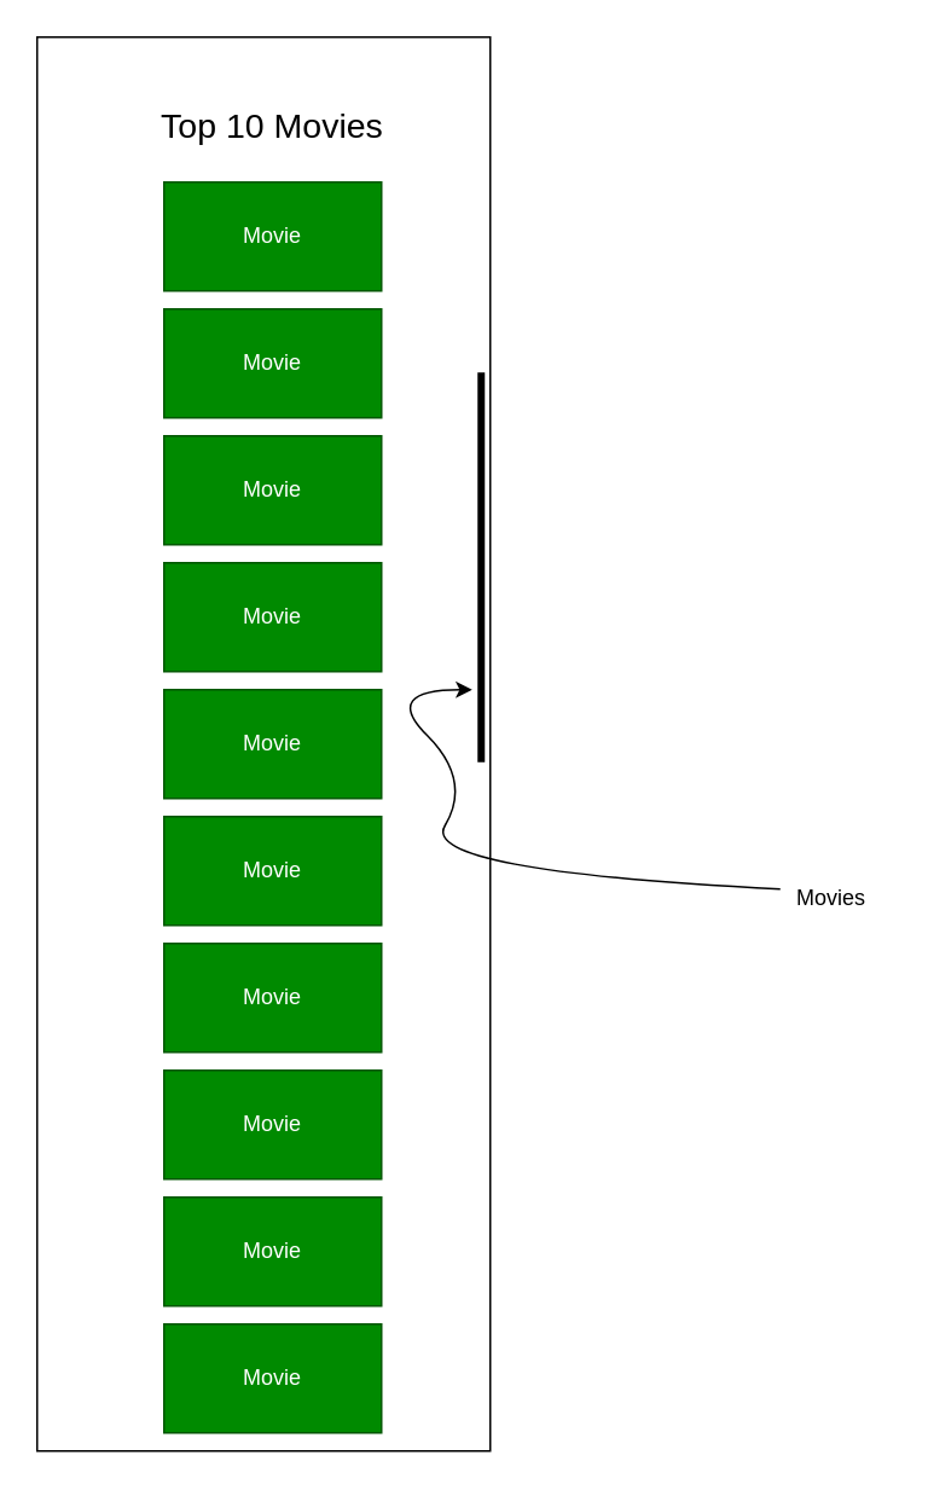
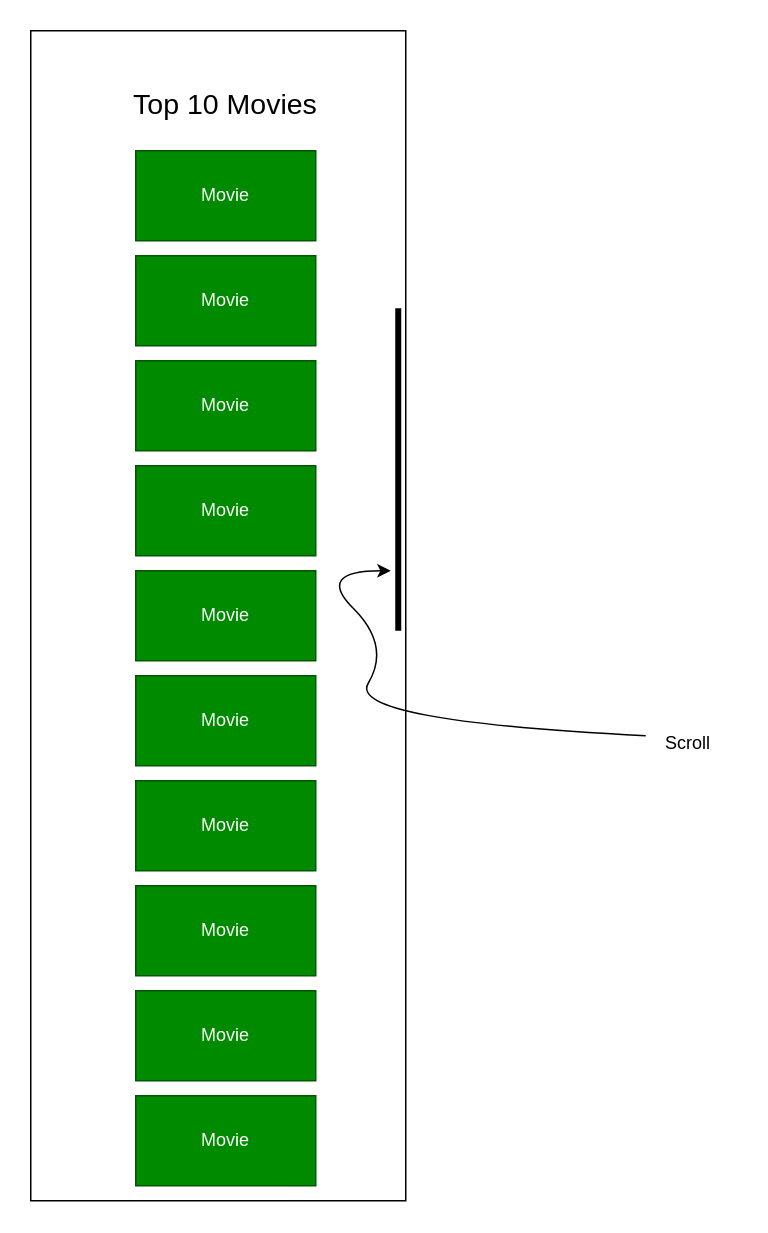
  <mxCell id="0" />
  <mxCell id="1" parent="0" />
  <mxCell id="2" value="" style="rounded=0;whiteSpace=wrap;html=1;" vertex="1" parent="1"><mxGeometry x="20" y="20" width="250" height="780" as="geometry" /></mxCell>
  <mxCell id="3" value="" style="line;strokeWidth=4;direction=south;html=1;perimeter=backbonePerimeter;points=[];outlineConnect=0;" vertex="1" parent="1"><mxGeometry x="260" y="205" width="10" height="215" as="geometry" /></mxCell>
  <mxCell id="4" value="Movie" style="rounded=0;whiteSpace=wrap;html=1;fillColor=#008a00;fontColor=#ffffff;strokeColor=#005700;" vertex="1" parent="1"><mxGeometry x="90" y="100" width="120" height="60" as="geometry" /></mxCell>
  <mxCell id="5" value="Movie" style="rounded=0;whiteSpace=wrap;html=1;fillColor=#008a00;fontColor=#ffffff;strokeColor=#005700;" vertex="1" parent="1"><mxGeometry x="90" y="170" width="120" height="60" as="geometry" /></mxCell>
  <mxCell id="6" value="Movie" style="rounded=0;whiteSpace=wrap;html=1;fillColor=#008a00;fontColor=#ffffff;strokeColor=#005700;" vertex="1" parent="1"><mxGeometry x="90" y="240" width="120" height="60" as="geometry" /></mxCell>
  <mxCell id="7" value="Movie" style="rounded=0;whiteSpace=wrap;html=1;fillColor=#008a00;fontColor=#ffffff;strokeColor=#005700;" vertex="1" parent="1"><mxGeometry x="90" y="310" width="120" height="60" as="geometry" /></mxCell>
  <mxCell id="8" value="Movie" style="rounded=0;whiteSpace=wrap;html=1;fillColor=#008a00;fontColor=#ffffff;strokeColor=#005700;" vertex="1" parent="1"><mxGeometry x="90" y="380" width="120" height="60" as="geometry" /></mxCell>
  <mxCell id="9" value="Movie" style="rounded=0;whiteSpace=wrap;html=1;fillColor=#008a00;fontColor=#ffffff;strokeColor=#005700;" vertex="1" parent="1"><mxGeometry x="90" y="450" width="120" height="60" as="geometry" /></mxCell>
  <mxCell id="10" value="&lt;font style=&quot;font-size: 19px;&quot;&gt;Top 10 Movies&lt;/font&gt;" style="text;html=1;strokeColor=none;fillColor=none;align=center;verticalAlign=middle;whiteSpace=wrap;rounded=0;" vertex="1" parent="1"><mxGeometry x="80" y="55" width="140" height="30" as="geometry" /></mxCell>
  <mxCell id="11" value="Movie" style="rounded=0;whiteSpace=wrap;html=1;fillColor=#008a00;fontColor=#ffffff;strokeColor=#005700;" vertex="1" parent="1"><mxGeometry x="90" y="520" width="120" height="60" as="geometry" /></mxCell>
  <mxCell id="12" value="Movie" style="rounded=0;whiteSpace=wrap;html=1;fillColor=#008a00;fontColor=#ffffff;strokeColor=#005700;" vertex="1" parent="1"><mxGeometry x="90" y="590" width="120" height="60" as="geometry" /></mxCell>
  <mxCell id="13" value="Movie" style="rounded=0;whiteSpace=wrap;html=1;fillColor=#008a00;fontColor=#ffffff;strokeColor=#005700;" vertex="1" parent="1"><mxGeometry x="90" y="660" width="120" height="60" as="geometry" /></mxCell>
  <mxCell id="14" value="Movie" style="rounded=0;whiteSpace=wrap;html=1;fillColor=#008a00;fontColor=#ffffff;strokeColor=#005700;" vertex="1" parent="1"><mxGeometry x="90" y="730" width="120" height="60" as="geometry" /></mxCell>
  <mxCell id="15" value="" style="curved=1;endArrow=classic;html=1;rounded=0;" edge="1" parent="1"><mxGeometry width="50" height="50" relative="1" as="geometry"><mxPoint x="430" y="490" as="sourcePoint" /><mxPoint x="260" y="380" as="targetPoint" /><Array as="points"><mxPoint x="230" y="480" /><mxPoint x="260" y="430" /><mxPoint x="210" y="380" /></Array></mxGeometry></mxCell>
- <mxCell id="16" value="Movies&amp;nbsp;" style="text;html=1;strokeColor=none;fillColor=none;align=center;verticalAlign=middle;whiteSpace=wrap;rounded=0;" vertex="1" parent="1"><mxGeometry x="430" y="480" width="60" height="30" as="geometry" /></mxCell>
+ <mxCell id="16" value="Scroll&amp;nbsp;" style="text;html=1;strokeColor=none;fillColor=none;align=center;verticalAlign=middle;whiteSpace=wrap;rounded=0;" vertex="1" parent="1"><mxGeometry x="430" y="480" width="60" height="30" as="geometry" /></mxCell>
